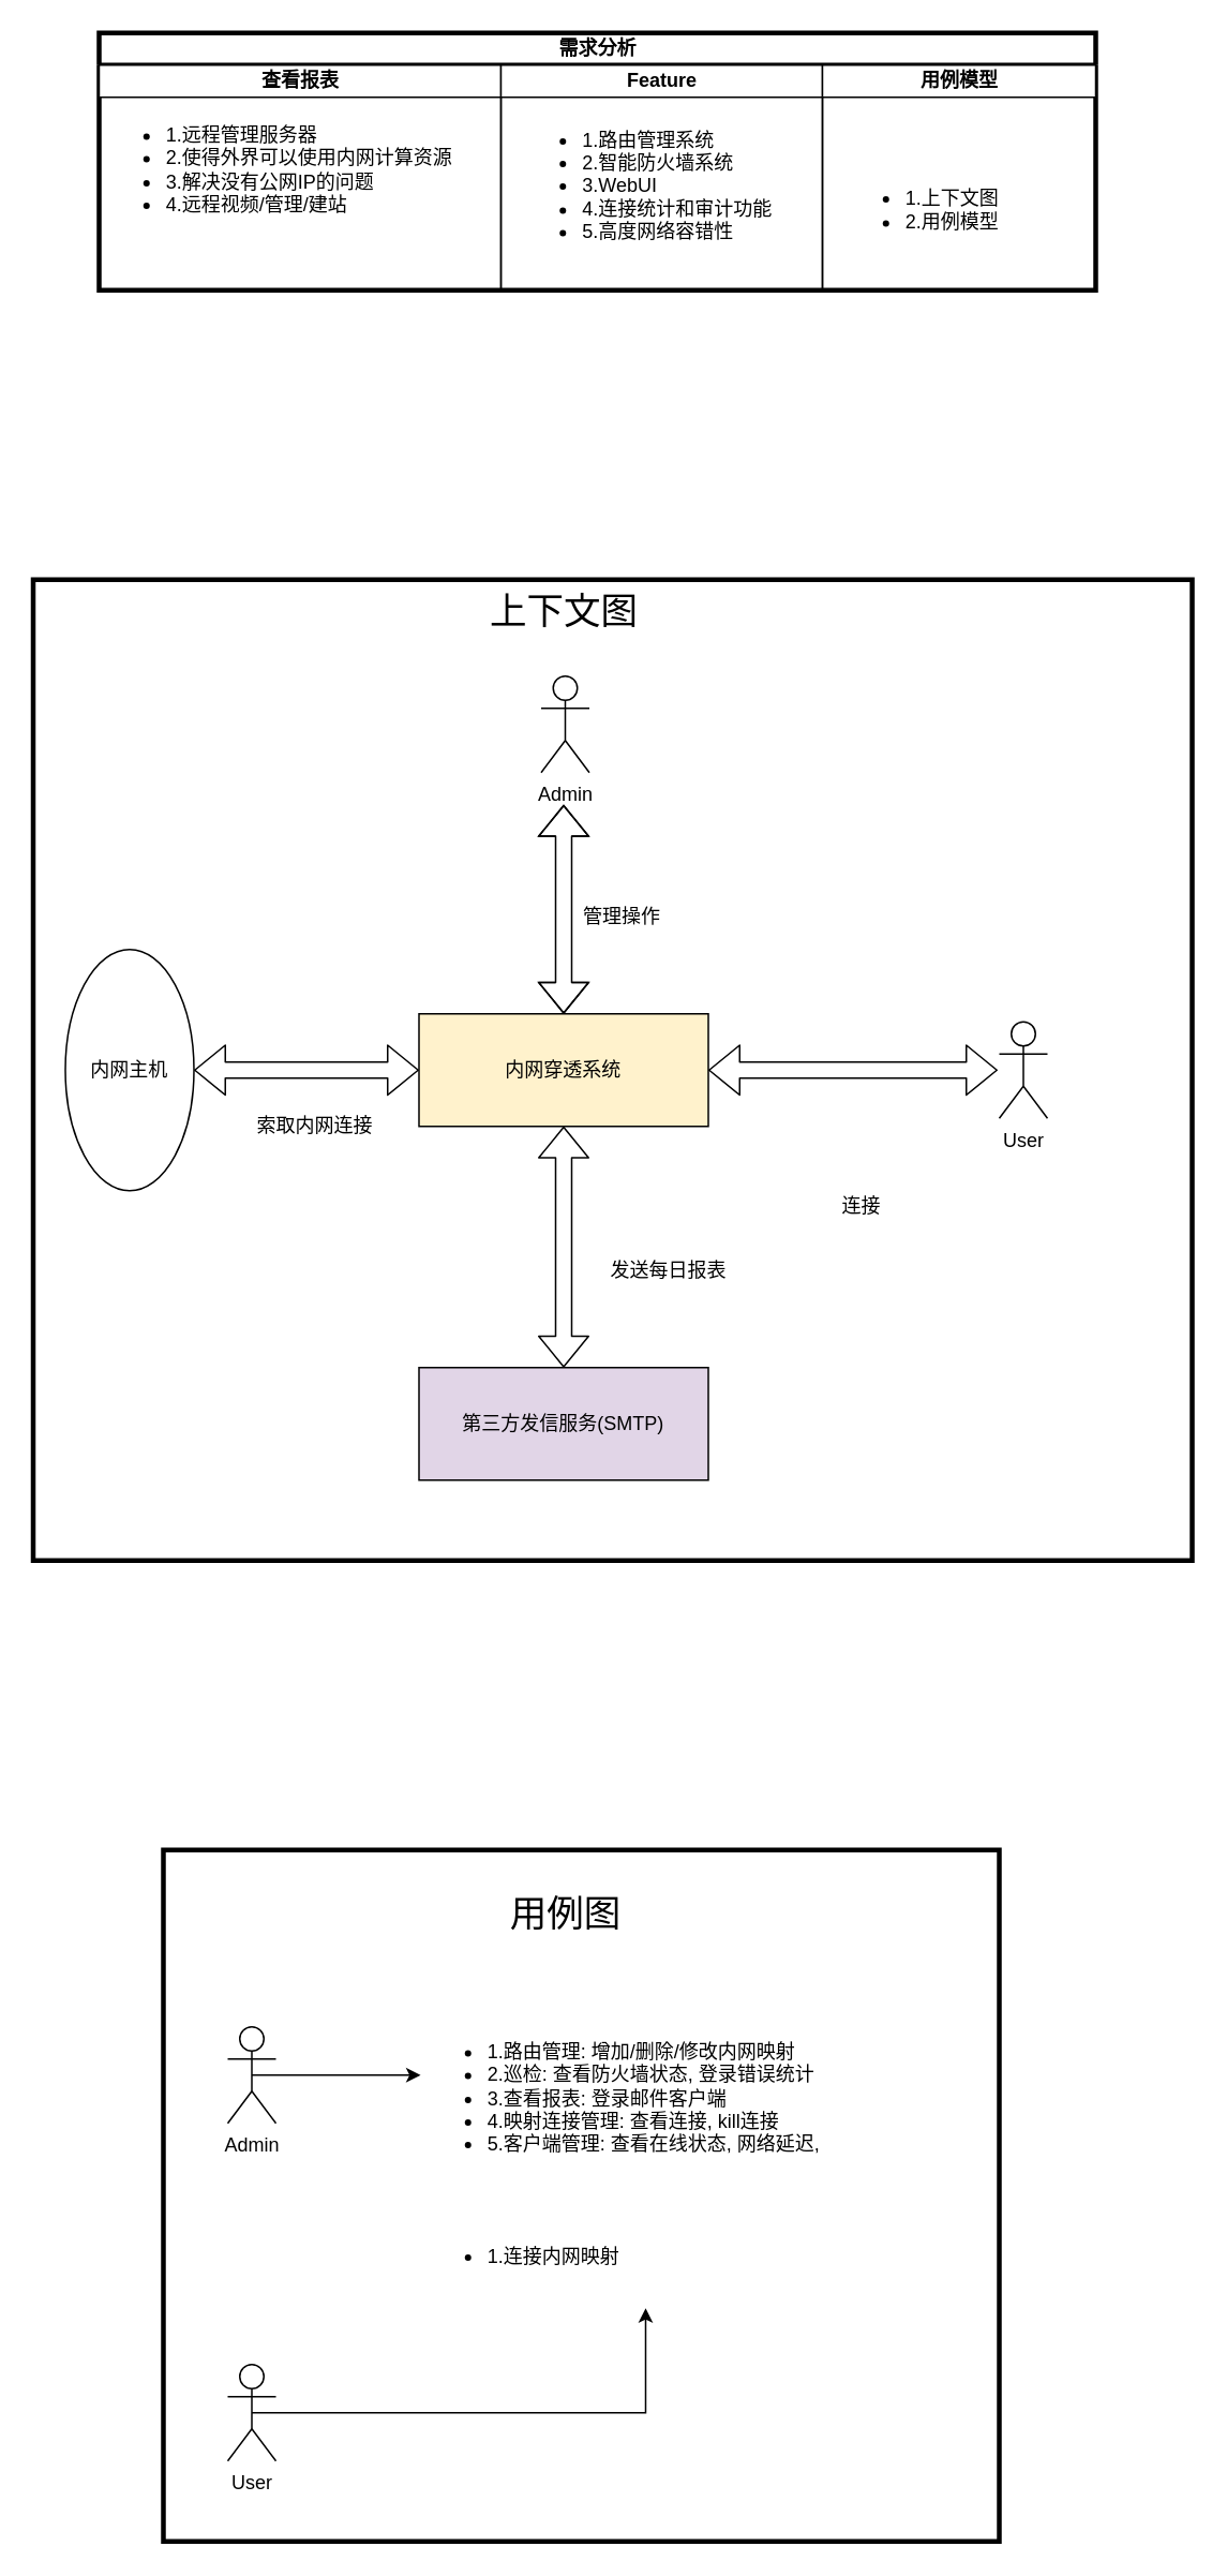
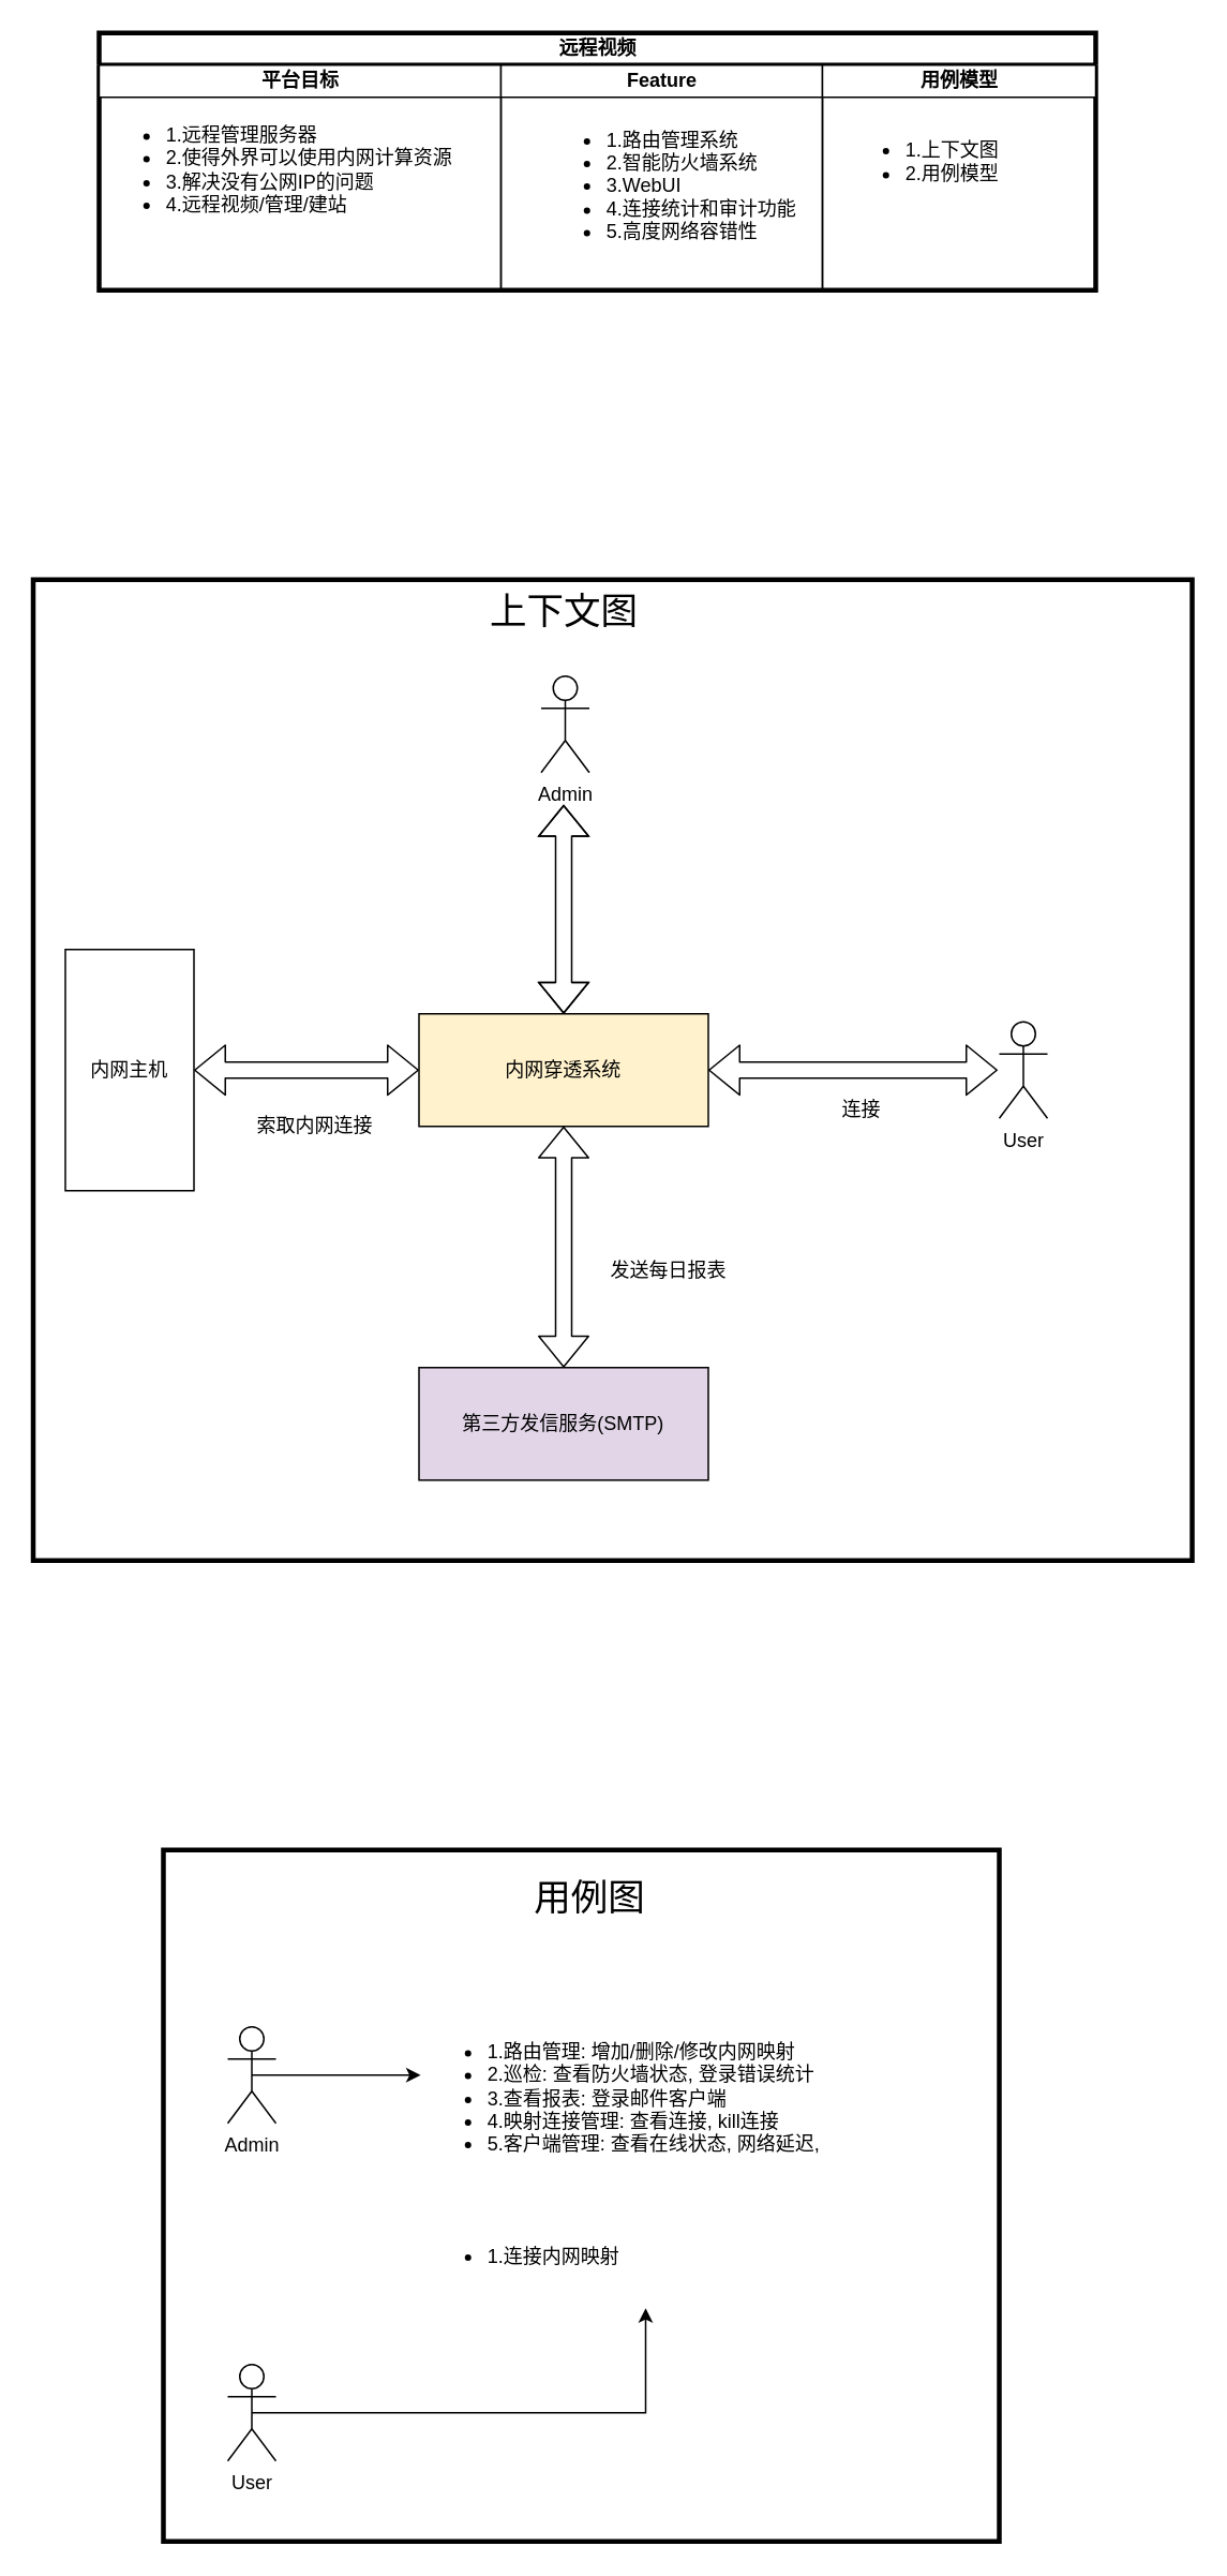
  <mxCell id="0" />
  <mxCell id="1" parent="0" />
  <mxCell id="2" value="" style="rounded=0;whiteSpace=wrap;html=1;strokeWidth=3;" parent="1" vertex="1"><mxGeometry x="20" y="360" width="721" height="610" as="geometry" /></mxCell>
  <mxCell id="3" value="" style="rounded=0;whiteSpace=wrap;html=1;strokeWidth=3;" parent="1" vertex="1"><mxGeometry x="101" y="1150" width="520" height="430" as="geometry" /></mxCell>
  <mxCell id="4" value="Admin" style="shape=umlActor;verticalLabelPosition=bottom;labelBackgroundColor=#ffffff;verticalAlign=top;html=1;outlineConnect=0;" parent="1" vertex="1"><mxGeometry x="336" y="420" width="30" height="60" as="geometry" /></mxCell>
  <mxCell id="5" value="内网穿透系统" style="rounded=0;whiteSpace=wrap;html=1;fillColor=#fff2cc;" parent="1" vertex="1"><mxGeometry x="260" y="630" width="180" height="70" as="geometry" /></mxCell>
  <mxCell id="6" style="edgeStyle=orthogonalEdgeStyle;rounded=0;orthogonalLoop=1;jettySize=auto;html=1;exitX=0.5;exitY=0.5;exitDx=0;exitDy=0;exitPerimeter=0;" parent="1" source="7" target="28" edge="1"><mxGeometry relative="1" as="geometry" /></mxCell>
  <mxCell id="7" value="Admin" style="shape=umlActor;verticalLabelPosition=bottom;labelBackgroundColor=#ffffff;verticalAlign=top;html=1;outlineConnect=0;" parent="1" vertex="1"><mxGeometry x="141" y="1260" width="30" height="60" as="geometry" /></mxCell>
  <mxCell id="8" style="edgeStyle=orthogonalEdgeStyle;rounded=0;orthogonalLoop=1;jettySize=auto;html=1;exitX=0.5;exitY=0.5;exitDx=0;exitDy=0;exitPerimeter=0;" parent="1" source="9" target="29" edge="1"><mxGeometry relative="1" as="geometry" /></mxCell>
  <mxCell id="9" value="User" style="shape=umlActor;verticalLabelPosition=bottom;labelBackgroundColor=#ffffff;verticalAlign=top;html=1;outlineConnect=0;" parent="1" vertex="1"><mxGeometry x="141" y="1470" width="30" height="60" as="geometry" /></mxCell>
- <mxCell id="10" value="内网主机" style="ellipse;whiteSpace=wrap;html=1;" parent="1" vertex="1"><mxGeometry x="40" y="590" width="80" height="150" as="geometry" /></mxCell>
+ <mxCell id="10" value="内网主机" style="rounded=0;whiteSpace=wrap;html=1;" parent="1" vertex="1"><mxGeometry x="40" y="590" width="80" height="150" as="geometry" /></mxCell>
  <mxCell id="11" value="" style="shape=flexArrow;endArrow=classic;startArrow=classic;html=1;exitX=1;exitY=0.5;exitDx=0;exitDy=0;entryX=0;entryY=0.5;entryDx=0;entryDy=0;" parent="1" source="10" target="5" edge="1"><mxGeometry width="50" height="50" relative="1" as="geometry"><mxPoint x="210" y="690" as="sourcePoint" /><mxPoint x="260" y="640" as="targetPoint" /></mxGeometry></mxCell>
  <mxCell id="12" value="" style="shape=flexArrow;endArrow=classic;startArrow=classic;html=1;entryX=0;entryY=0.5;entryDx=0;entryDy=0;exitX=1;exitY=0.5;exitDx=0;exitDy=0;" parent="1" source="5" edge="1"><mxGeometry width="50" height="50" relative="1" as="geometry"><mxPoint x="440" y="690" as="sourcePoint" /><mxPoint x="620" y="665" as="targetPoint" /></mxGeometry></mxCell>
  <mxCell id="13" value="" style="shape=flexArrow;endArrow=classic;startArrow=classic;html=1;exitX=0.5;exitY=0;exitDx=0;exitDy=0;" parent="1" source="5" edge="1"><mxGeometry width="50" height="50" relative="1" as="geometry"><mxPoint x="320" y="630" as="sourcePoint" /><mxPoint x="350" y="500" as="targetPoint" /><Array as="points"><mxPoint x="350" y="530" /></Array></mxGeometry></mxCell>
- <mxCell id="14" value="管理操作" style="text;html=1;align=center;verticalAlign=middle;resizable=0;points=[];autosize=1;" parent="1" vertex="1"><mxGeometry x="356" y="560" width="60" height="20" as="geometry" /></mxCell>
- <mxCell id="15" value="连接" style="text;html=1;align=center;verticalAlign=middle;resizable=0;points=[];autosize=1;" parent="1" vertex="1"><mxGeometry x="515" y="740" width="40" height="20" as="geometry" /></mxCell>
+ <mxCell id="15" value="连接" style="text;html=1;align=center;verticalAlign=middle;resizable=0;points=[];autosize=1;" parent="1" vertex="1"><mxGeometry x="515" y="680" width="40" height="20" as="geometry" /></mxCell>
  <mxCell id="16" value="索取内网连接" style="text;html=1;align=center;verticalAlign=middle;resizable=0;points=[];autosize=1;" parent="1" vertex="1"><mxGeometry x="150" y="690" width="90" height="20" as="geometry" /></mxCell>
- <mxCell id="17" value="需求分析" style="swimlane;html=1;childLayout=stackLayout;resizeParent=1;resizeParentMax=0;startSize=20;strokeWidth=3;" parent="1" vertex="1"><mxGeometry x="61" y="20" width="620" height="160" as="geometry" /></mxCell>
- <mxCell id="18" value="查看报表" style="swimlane;html=1;startSize=20;" parent="17" vertex="1"><mxGeometry y="20" width="250" height="140" as="geometry" /></mxCell>
+ <mxCell id="17" value="远程视频" style="swimlane;html=1;childLayout=stackLayout;resizeParent=1;resizeParentMax=0;startSize=20;strokeWidth=3;" parent="1" vertex="1"><mxGeometry x="61" y="20" width="620" height="160" as="geometry" /></mxCell>
+ <mxCell id="18" value="平台目标" style="swimlane;html=1;startSize=20;" parent="17" vertex="1"><mxGeometry y="20" width="250" height="140" as="geometry" /></mxCell>
  <mxCell id="19" value="&lt;ul&gt;&lt;li&gt;1.远程管理服务器&lt;/li&gt;&lt;li&gt;2.使得外界可以使用内网计算资源&lt;/li&gt;&lt;li&gt;3.解决没有公网IP的问题&lt;/li&gt;&lt;li&gt;4.远程视频/管理/建站&lt;/li&gt;&lt;/ul&gt;" style="text;html=1;align=left;verticalAlign=middle;resizable=0;points=[];autosize=1;" parent="18" vertex="1"><mxGeometry y="20" width="230" height="90" as="geometry" /></mxCell>
  <mxCell id="20" value="Feature" style="swimlane;html=1;startSize=20;" parent="17" vertex="1"><mxGeometry x="250" y="20" width="200" height="140" as="geometry" /></mxCell>
- <mxCell id="21" value="&lt;ul&gt;&lt;li&gt;1.路由管理系统&lt;/li&gt;&lt;li&gt;2.智能防火墙系统&lt;/li&gt;&lt;li&gt;3.WebUI&lt;/li&gt;&lt;li&gt;4.连接统计和审计功能&lt;/li&gt;&lt;li&gt;5.高度网络容错性&lt;/li&gt;&lt;/ul&gt;" style="text;html=1;align=left;verticalAlign=middle;resizable=0;points=[];autosize=1;" parent="20" vertex="1"><mxGeometry x="9" y="25" width="170" height="100" as="geometry" /></mxCell>
+ <mxCell id="21" value="&lt;ul&gt;&lt;li&gt;1.路由管理系统&lt;/li&gt;&lt;li&gt;2.智能防火墙系统&lt;/li&gt;&lt;li&gt;3.WebUI&lt;/li&gt;&lt;li&gt;4.连接统计和审计功能&lt;/li&gt;&lt;li&gt;5.高度网络容错性&lt;/li&gt;&lt;/ul&gt;" style="text;html=1;align=left;verticalAlign=middle;resizable=0;points=[];autosize=1;" parent="20" vertex="1"><mxGeometry x="24" y="25" width="170" height="100" as="geometry" /></mxCell>
  <mxCell id="22" value="用例模型" style="swimlane;html=1;startSize=20;" parent="17" vertex="1"><mxGeometry x="450" y="20" width="170" height="140" as="geometry" /></mxCell>
- <mxCell id="23" value="&lt;ul&gt;&lt;li&gt;1.上下文图&lt;/li&gt;&lt;li&gt;2.用例模型&lt;/li&gt;&lt;/ul&gt;" style="text;html=1;align=left;verticalAlign=middle;resizable=0;points=[];autosize=1;" parent="22" vertex="1"><mxGeometry x="10" y="60" width="110" height="60" as="geometry" /></mxCell>
+ <mxCell id="23" value="&lt;ul&gt;&lt;li&gt;1.上下文图&lt;/li&gt;&lt;li&gt;2.用例模型&lt;/li&gt;&lt;/ul&gt;" style="text;html=1;align=left;verticalAlign=middle;resizable=0;points=[];autosize=1;" parent="22" vertex="1"><mxGeometry x="10" y="30" width="110" height="60" as="geometry" /></mxCell>
  <mxCell id="24" value="User" style="shape=umlActor;verticalLabelPosition=bottom;labelBackgroundColor=#ffffff;verticalAlign=top;html=1;outlineConnect=0;" parent="1" vertex="1"><mxGeometry x="621" y="635" width="30" height="60" as="geometry" /></mxCell>
  <mxCell id="25" value="第三方发信服务(SMTP)" style="rounded=0;whiteSpace=wrap;html=1;fillColor=#e1d5e7;" parent="1" vertex="1"><mxGeometry x="260" y="850" width="180" height="70" as="geometry" /></mxCell>
  <mxCell id="26" value="" style="shape=flexArrow;endArrow=classic;startArrow=classic;html=1;entryX=0.5;entryY=1;entryDx=0;entryDy=0;exitX=0.5;exitY=0;exitDx=0;exitDy=0;" parent="1" source="25" target="5" edge="1"><mxGeometry width="50" height="50" relative="1" as="geometry"><mxPoint x="490" y="839" as="sourcePoint" /><mxPoint x="424" y="700" as="targetPoint" /></mxGeometry></mxCell>
  <mxCell id="27" value="发送每日报表" style="text;html=1;align=center;verticalAlign=middle;resizable=0;points=[];autosize=1;" parent="1" vertex="1"><mxGeometry x="370" y="780" width="90" height="20" as="geometry" /></mxCell>
  <mxCell id="28" value="&lt;div&gt;&lt;br&gt;&lt;/div&gt;&lt;ul&gt;&lt;li&gt;1.路由管理: 增加/删除/修改内网映射&lt;/li&gt;&lt;li&gt;2.巡检: 查看防火墙状态, 登录错误统计&lt;/li&gt;&lt;li&gt;3.查看报表: 登录邮件客户端&lt;/li&gt;&lt;li&gt;4.映射连接管理: 查看连接, kill连接&lt;/li&gt;&lt;li&gt;5.客户端管理: 查看在线状态, 网络延迟,&amp;nbsp;&lt;/li&gt;&lt;/ul&gt;" style="text;strokeColor=none;fillColor=none;html=1;whiteSpace=wrap;verticalAlign=middle;overflow=hidden;" parent="1" vertex="1"><mxGeometry x="261" y="1240" width="280" height="100" as="geometry" /></mxCell>
  <mxCell id="29" value="&lt;div&gt;&lt;br&gt;&lt;/div&gt;&lt;ul&gt;&lt;li&gt;1.连接内网映射&lt;/li&gt;&lt;/ul&gt;" style="text;strokeColor=none;fillColor=none;html=1;whiteSpace=wrap;verticalAlign=middle;overflow=hidden;" parent="1" vertex="1"><mxGeometry x="261" y="1355" width="280" height="80" as="geometry" /></mxCell>
- <mxCell id="30" value="&lt;font style=&quot;font-size: 23px&quot;&gt;用例图&lt;/font&gt;" style="text;html=1;align=center;verticalAlign=middle;resizable=0;points=[];autosize=1;" parent="1" vertex="1"><mxGeometry x="311" y="1180" width="80" height="20" as="geometry" /></mxCell>
+ <mxCell id="30" value="&lt;font style=&quot;font-size: 23px&quot;&gt;用例图&lt;/font&gt;" style="text;html=1;align=center;verticalAlign=middle;resizable=0;points=[];autosize=1;" parent="1" vertex="1"><mxGeometry x="326" y="1170" width="80" height="20" as="geometry" /></mxCell>
  <mxCell id="31" value="&lt;span style=&quot;font-size: 23px&quot;&gt;上下文图&lt;/span&gt;" style="text;html=1;align=center;verticalAlign=middle;resizable=0;points=[];autosize=1;" parent="1" vertex="1"><mxGeometry x="295" y="370" width="110" height="20" as="geometry" /></mxCell>
